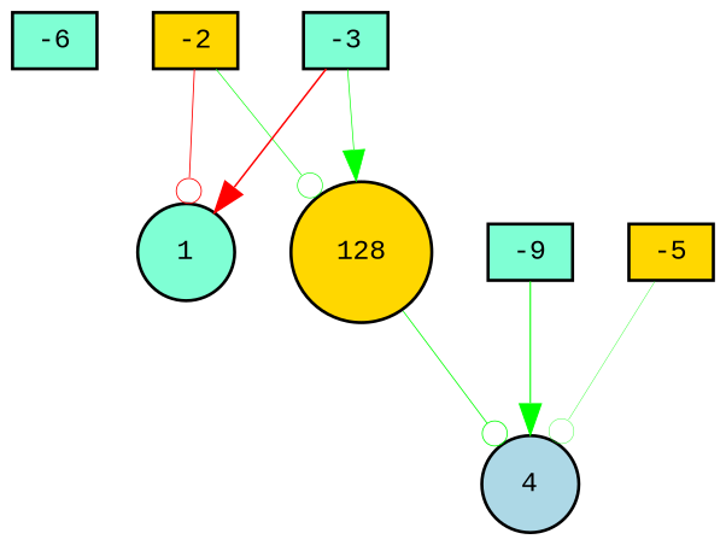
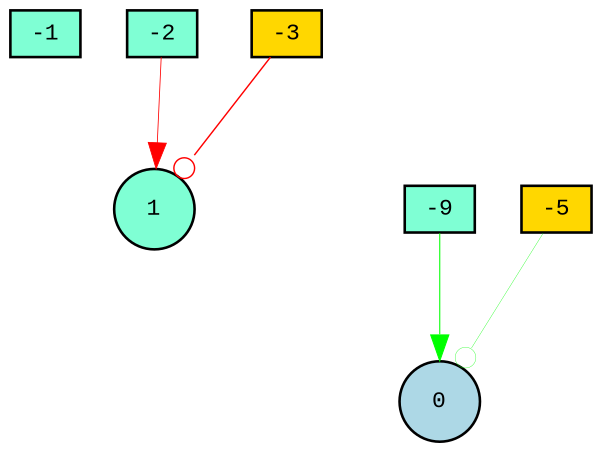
  digraph {
    fontname="Liberation Mono"
    node [fillcolor=aquamarine fontname="Liberation Mono" fontsize=9 shape=box style=filled]
    edge [arrowhead=odot color=green fontname="Liberation Mono" style=solid]
-   -1 [height=0.2 width=0.2 label=-6]
-   -2 [fillcolor=gold height=0.2 width=0.2]
+   -1 [height=0.2 width=0.2]
+   -2 [height=0.2 width=0.2]
    1 [height=0.2 shape=circle width=0.2]
-   128 [fillcolor=gold height=0.2 shape=circle width=0.2]
-   0 [fillcolor=lightblue height=0.2 shape=circle width=0.2 label=4]
-   -3 [height=0.2 width=0.2]
+   0 [fillcolor=lightblue height=0.2 shape=circle width=0.2]
+   -3 [fillcolor=gold height=0.2 width=0.2]
    n7 [height=0.2 label=-9 width=0.2]
    -5 [fillcolor=gold height=0.2 width=0.2]
-   -2 -> 1 [color=red penwidth=0.3152033499131208]
-   -2 -> 128 [penwidth=0.237981676473246]
-   128 -> 0 [penwidth=0.2933397527919861]
-   -3 -> 1 [arrowhead=normal color=red penwidth=0.5527229326639675]
-   -3 -> 128 [arrowhead=normal penwidth=0.2513289672539214]
+   -2 -> 1 [arrowhead=normal color=red penwidth=0.3152033499131208]
+   -3 -> 1 [color=red penwidth=0.5527229326639675]
    n7 -> 0 [arrowhead=normal penwidth=0.4053634559607575]
    -5 -> 0 [penwidth=0.1297125388563504]
  }
